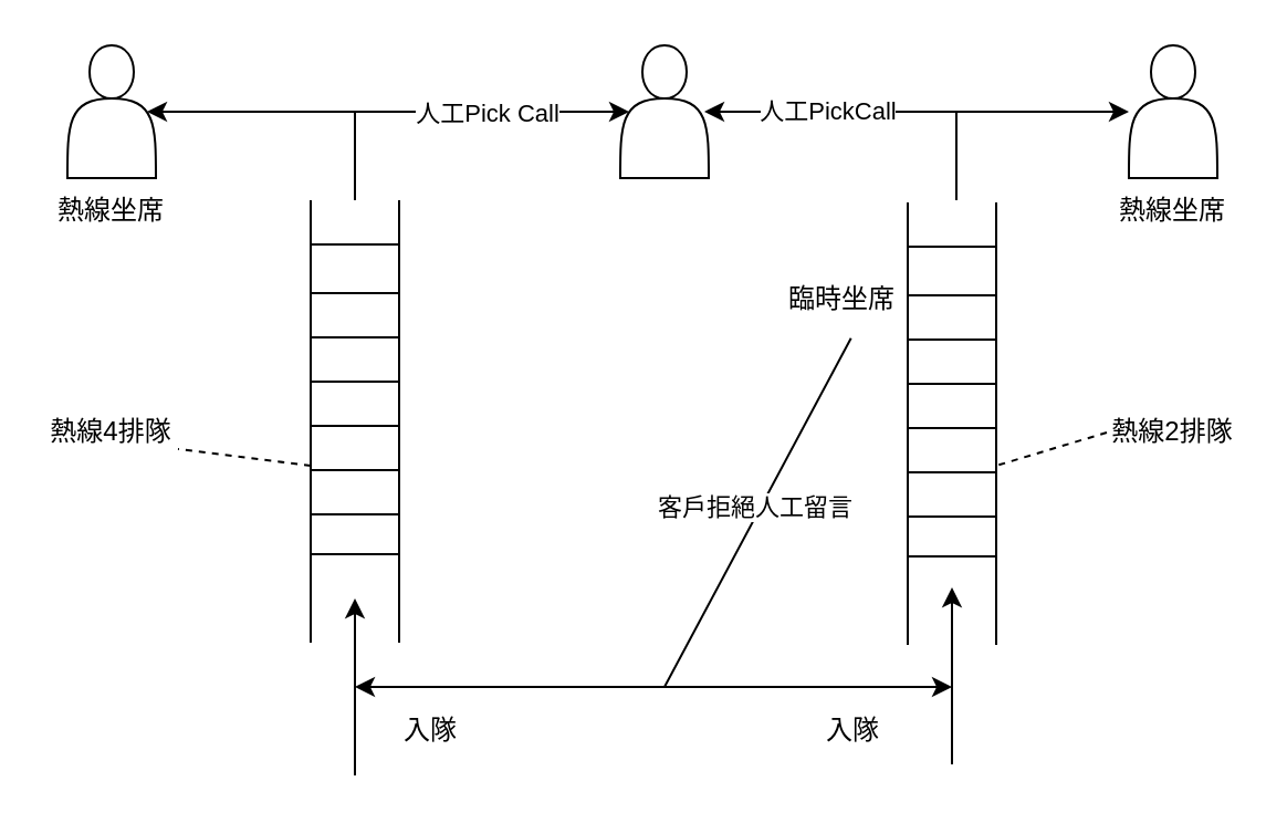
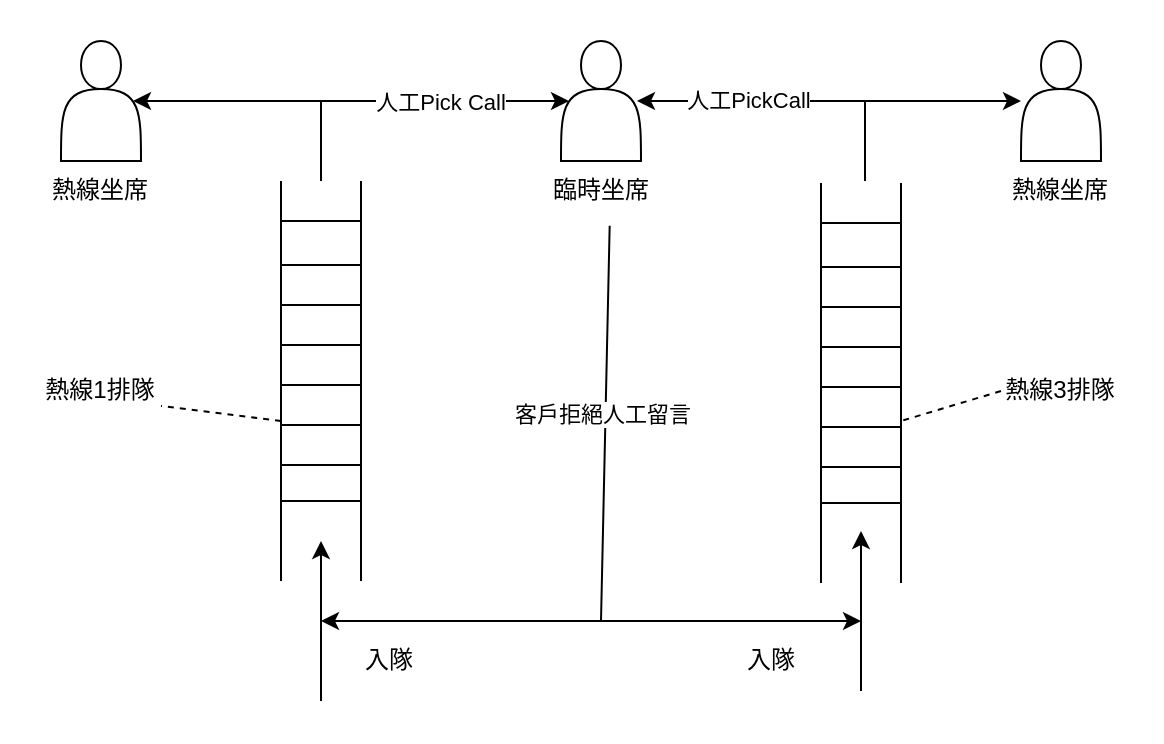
  <mxCell id="0" />
  <mxCell id="1" parent="0" />
  <mxCell id="2" value="" style="endArrow=none;html=1;rounded=0;movable=0;resizable=0;rotatable=0;deletable=0;editable=0;locked=1;connectable=0;" edge="1" parent="1"><mxGeometry width="50" height="50" relative="1" as="geometry"><mxPoint x="140" y="290" as="sourcePoint" /><mxPoint x="140" y="90" as="targetPoint" /></mxGeometry></mxCell>
  <mxCell id="3" value="" style="endArrow=none;html=1;rounded=0;movable=0;resizable=0;rotatable=0;deletable=0;editable=0;locked=1;connectable=0;" edge="1" parent="1"><mxGeometry width="50" height="50" relative="1" as="geometry"><mxPoint x="180" y="290" as="sourcePoint" /><mxPoint x="180" y="90" as="targetPoint" /></mxGeometry></mxCell>
  <mxCell id="4" value="" style="endArrow=none;html=1;rounded=0;movable=0;resizable=0;rotatable=0;deletable=0;editable=0;locked=1;connectable=0;" edge="1" parent="1"><mxGeometry width="50" height="50" relative="1" as="geometry"><mxPoint x="140" y="110" as="sourcePoint" /><mxPoint x="180" y="110" as="targetPoint" /></mxGeometry></mxCell>
  <mxCell id="5" value="" style="endArrow=none;html=1;rounded=0;movable=0;resizable=0;rotatable=0;deletable=0;editable=0;locked=1;connectable=0;" edge="1" parent="1"><mxGeometry width="50" height="50" relative="1" as="geometry"><mxPoint x="140" y="132" as="sourcePoint" /><mxPoint x="180" y="132" as="targetPoint" /></mxGeometry></mxCell>
  <mxCell id="6" value="" style="endArrow=none;html=1;rounded=0;movable=0;resizable=0;rotatable=0;deletable=0;editable=0;locked=1;connectable=0;" edge="1" parent="1"><mxGeometry width="50" height="50" relative="1" as="geometry"><mxPoint x="140" y="152" as="sourcePoint" /><mxPoint x="180" y="152" as="targetPoint" /></mxGeometry></mxCell>
  <mxCell id="7" value="" style="endArrow=none;html=1;rounded=0;movable=0;resizable=0;rotatable=0;deletable=0;editable=0;locked=1;connectable=0;" edge="1" parent="1"><mxGeometry width="50" height="50" relative="1" as="geometry"><mxPoint x="140" y="172" as="sourcePoint" /><mxPoint x="180" y="172" as="targetPoint" /></mxGeometry></mxCell>
  <mxCell id="8" value="" style="endArrow=none;html=1;rounded=0;movable=0;resizable=0;rotatable=0;deletable=0;editable=0;locked=1;connectable=0;" edge="1" parent="1"><mxGeometry width="50" height="50" relative="1" as="geometry"><mxPoint x="140" y="192" as="sourcePoint" /><mxPoint x="180" y="192" as="targetPoint" /></mxGeometry></mxCell>
  <mxCell id="9" value="" style="endArrow=none;html=1;rounded=0;movable=0;resizable=0;rotatable=0;deletable=0;editable=0;locked=1;connectable=0;" edge="1" parent="1"><mxGeometry width="50" height="50" relative="1" as="geometry"><mxPoint x="140" y="212" as="sourcePoint" /><mxPoint x="180" y="212" as="targetPoint" /></mxGeometry></mxCell>
  <mxCell id="10" value="" style="endArrow=none;html=1;rounded=0;movable=0;resizable=0;rotatable=0;deletable=0;editable=0;locked=1;connectable=0;" edge="1" parent="1"><mxGeometry width="50" height="50" relative="1" as="geometry"><mxPoint x="140" y="232" as="sourcePoint" /><mxPoint x="180" y="232" as="targetPoint" /></mxGeometry></mxCell>
  <mxCell id="11" value="" style="endArrow=classic;html=1;rounded=0;entryX=0.1;entryY=0.5;entryDx=0;entryDy=0;entryPerimeter=0;" edge="1" parent="1" target="14"><mxGeometry width="50" height="50" relative="1" as="geometry"><mxPoint x="160" y="90" as="sourcePoint" /><mxPoint x="240" y="50" as="targetPoint" /><Array as="points"><mxPoint x="160" y="50" /></Array></mxGeometry></mxCell>
  <mxCell id="12" value="人工Pick Call" style="edgeLabel;html=1;align=center;verticalAlign=middle;resizable=0;points=[];" vertex="1" connectable="0" parent="11"><mxGeometry x="0.211" y="-3" relative="1" as="geometry"><mxPoint y="-3" as="offset" /></mxGeometry></mxCell>
  <mxCell id="13" value="" style="endArrow=classic;html=1;rounded=0;entryX=0.9;entryY=0.5;entryDx=0;entryDy=0;entryPerimeter=0;" edge="1" parent="1" target="15"><mxGeometry width="50" height="50" relative="1" as="geometry"><mxPoint x="160" y="90" as="sourcePoint" /><mxPoint x="80" y="50" as="targetPoint" /><Array as="points"><mxPoint x="160" y="50" /></Array></mxGeometry></mxCell>
  <mxCell id="14" value="" style="shape=actor;whiteSpace=wrap;html=1;" vertex="1" parent="1"><mxGeometry x="280" y="20" width="40" height="60" as="geometry" /></mxCell>
  <mxCell id="15" value="" style="shape=actor;whiteSpace=wrap;html=1;" vertex="1" parent="1"><mxGeometry x="30" y="20" width="40" height="60" as="geometry" /></mxCell>
  <mxCell id="16" value="" style="endArrow=none;html=1;rounded=0;movable=0;resizable=0;rotatable=0;deletable=0;editable=0;locked=1;connectable=0;" edge="1" parent="1"><mxGeometry width="50" height="50" relative="1" as="geometry"><mxPoint x="140" y="250" as="sourcePoint" /><mxPoint x="180" y="250" as="targetPoint" /></mxGeometry></mxCell>
  <mxCell id="17" value="" style="endArrow=none;dashed=1;html=1;rounded=0;entryX=1;entryY=0.75;entryDx=0;entryDy=0;" edge="1" parent="1" target="18"><mxGeometry width="50" height="50" relative="1" as="geometry"><mxPoint x="140" y="210" as="sourcePoint" /><mxPoint x="230" y="180" as="targetPoint" /></mxGeometry></mxCell>
- <mxCell id="18" value="熱線4排隊" style="text;html=1;strokeColor=none;fillColor=none;align=center;verticalAlign=middle;whiteSpace=wrap;rounded=0;" vertex="1" parent="1"><mxGeometry x="20" y="180" width="60" height="30" as="geometry" /></mxCell>
+ <mxCell id="18" value="熱線1排隊" style="text;html=1;strokeColor=none;fillColor=none;align=center;verticalAlign=middle;whiteSpace=wrap;rounded=0;" vertex="1" parent="1"><mxGeometry x="20" y="180" width="60" height="30" as="geometry" /></mxCell>
  <mxCell id="19" value="入隊" style="text;html=1;align=center;verticalAlign=middle;resizable=0;points=[];autosize=1;strokeColor=none;fillColor=none;" vertex="1" parent="1"><mxGeometry x="169" y="315" width="50" height="30" as="geometry" /></mxCell>
  <mxCell id="20" value="熱線坐席" style="text;html=1;strokeColor=none;fillColor=none;align=center;verticalAlign=middle;whiteSpace=wrap;rounded=0;" vertex="1" parent="1"><mxGeometry x="20" y="80" width="60" height="30" as="geometry" /></mxCell>
- <mxCell id="21" value="臨時坐席" style="text;html=1;align=center;verticalAlign=middle;resizable=0;points=[];autosize=1;strokeColor=none;fillColor=none;" vertex="1" parent="1"><mxGeometry x="345" y="120" width="70" height="30" as="geometry" /></mxCell>
+ <mxCell id="21" value="臨時坐席" style="text;html=1;align=center;verticalAlign=middle;resizable=0;points=[];autosize=1;strokeColor=none;fillColor=none;" vertex="1" parent="1"><mxGeometry x="265" y="80" width="70" height="30" as="geometry" /></mxCell>
  <mxCell id="22" value="" style="endArrow=classic;html=1;rounded=0;" edge="1" parent="1"><mxGeometry width="50" height="50" relative="1" as="geometry"><mxPoint x="160" y="350" as="sourcePoint" /><mxPoint x="160" y="270" as="targetPoint" /></mxGeometry></mxCell>
  <mxCell id="23" value="" style="endArrow=classic;html=1;rounded=0;exitX=0.562;exitY=1.078;exitDx=0;exitDy=0;exitPerimeter=0;" edge="1" parent="1" source="21"><mxGeometry width="50" height="50" relative="1" as="geometry"><mxPoint x="300" y="160" as="sourcePoint" /><mxPoint x="160" y="310" as="targetPoint" /><Array as="points"><mxPoint x="300" y="310" /></Array></mxGeometry></mxCell>
  <mxCell id="24" value="客戶拒絕人工留言" style="edgeLabel;html=1;align=center;verticalAlign=middle;resizable=0;points=[];" vertex="1" connectable="0" parent="23"><mxGeometry x="-0.441" y="-4" relative="1" as="geometry"><mxPoint x="2" as="offset" /></mxGeometry></mxCell>
  <mxCell id="25" value="" style="endArrow=none;html=1;rounded=0;movable=0;resizable=0;rotatable=0;deletable=0;editable=0;locked=1;connectable=0;" edge="1" parent="1"><mxGeometry width="50" height="50" relative="1" as="geometry"><mxPoint x="410" y="291" as="sourcePoint" /><mxPoint x="410" y="91" as="targetPoint" /></mxGeometry></mxCell>
  <mxCell id="26" value="" style="endArrow=none;html=1;rounded=0;movable=0;resizable=0;rotatable=0;deletable=0;editable=0;locked=1;connectable=0;" edge="1" parent="1"><mxGeometry width="50" height="50" relative="1" as="geometry"><mxPoint x="450" y="291" as="sourcePoint" /><mxPoint x="450" y="91" as="targetPoint" /></mxGeometry></mxCell>
  <mxCell id="27" value="" style="endArrow=none;html=1;rounded=0;movable=0;resizable=0;rotatable=0;deletable=0;editable=0;locked=1;connectable=0;" edge="1" parent="1"><mxGeometry width="50" height="50" relative="1" as="geometry"><mxPoint x="410" y="111" as="sourcePoint" /><mxPoint x="450" y="111" as="targetPoint" /></mxGeometry></mxCell>
  <mxCell id="28" value="" style="endArrow=none;html=1;rounded=0;movable=0;resizable=0;rotatable=0;deletable=0;editable=0;locked=1;connectable=0;" edge="1" parent="1"><mxGeometry width="50" height="50" relative="1" as="geometry"><mxPoint x="410" y="133" as="sourcePoint" /><mxPoint x="450" y="133" as="targetPoint" /></mxGeometry></mxCell>
  <mxCell id="29" value="" style="endArrow=none;html=1;rounded=0;movable=0;resizable=0;rotatable=0;deletable=0;editable=0;locked=1;connectable=0;" edge="1" parent="1"><mxGeometry width="50" height="50" relative="1" as="geometry"><mxPoint x="410" y="153" as="sourcePoint" /><mxPoint x="450" y="153" as="targetPoint" /></mxGeometry></mxCell>
  <mxCell id="30" value="" style="endArrow=none;html=1;rounded=0;movable=0;resizable=0;rotatable=0;deletable=0;editable=0;locked=1;connectable=0;" edge="1" parent="1"><mxGeometry width="50" height="50" relative="1" as="geometry"><mxPoint x="410" y="173" as="sourcePoint" /><mxPoint x="450" y="173" as="targetPoint" /></mxGeometry></mxCell>
  <mxCell id="31" value="" style="endArrow=none;html=1;rounded=0;movable=0;resizable=0;rotatable=0;deletable=0;editable=0;locked=1;connectable=0;" edge="1" parent="1"><mxGeometry width="50" height="50" relative="1" as="geometry"><mxPoint x="410" y="193" as="sourcePoint" /><mxPoint x="450" y="193" as="targetPoint" /></mxGeometry></mxCell>
  <mxCell id="32" value="" style="endArrow=none;html=1;rounded=0;movable=0;resizable=0;rotatable=0;deletable=0;editable=0;locked=1;connectable=0;" edge="1" parent="1"><mxGeometry width="50" height="50" relative="1" as="geometry"><mxPoint x="410" y="213" as="sourcePoint" /><mxPoint x="450" y="213" as="targetPoint" /></mxGeometry></mxCell>
  <mxCell id="33" value="" style="endArrow=none;html=1;rounded=0;movable=0;resizable=0;rotatable=0;deletable=0;editable=0;locked=1;connectable=0;" edge="1" parent="1"><mxGeometry width="50" height="50" relative="1" as="geometry"><mxPoint x="410" y="233" as="sourcePoint" /><mxPoint x="450" y="233" as="targetPoint" /></mxGeometry></mxCell>
  <mxCell id="34" value="" style="endArrow=none;html=1;rounded=0;movable=0;resizable=0;rotatable=0;deletable=0;editable=0;locked=1;connectable=0;" edge="1" parent="1"><mxGeometry width="50" height="50" relative="1" as="geometry"><mxPoint x="410" y="251" as="sourcePoint" /><mxPoint x="450" y="251" as="targetPoint" /></mxGeometry></mxCell>
  <mxCell id="35" value="" style="endArrow=classic;html=1;rounded=0;" edge="1" parent="1"><mxGeometry width="50" height="50" relative="1" as="geometry"><mxPoint x="430" y="345" as="sourcePoint" /><mxPoint x="430" y="265" as="targetPoint" /></mxGeometry></mxCell>
  <mxCell id="36" value="" style="endArrow=classic;html=1;rounded=0;" edge="1" parent="1"><mxGeometry width="50" height="50" relative="1" as="geometry"><mxPoint x="300" y="310" as="sourcePoint" /><mxPoint x="430" y="310" as="targetPoint" /></mxGeometry></mxCell>
  <mxCell id="37" value="入隊" style="text;html=1;align=center;verticalAlign=middle;resizable=0;points=[];autosize=1;strokeColor=none;fillColor=none;" vertex="1" parent="1"><mxGeometry x="360" y="315" width="50" height="30" as="geometry" /></mxCell>
  <mxCell id="38" value="" style="shape=actor;whiteSpace=wrap;html=1;" vertex="1" parent="1"><mxGeometry x="510" y="20" width="40" height="60" as="geometry" /></mxCell>
  <mxCell id="39" value="" style="endArrow=classic;html=1;rounded=0;" edge="1" parent="1"><mxGeometry width="50" height="50" relative="1" as="geometry"><mxPoint x="432" y="90" as="sourcePoint" /><mxPoint x="510" y="50" as="targetPoint" /><Array as="points"><mxPoint x="432" y="50" /></Array></mxGeometry></mxCell>
  <mxCell id="40" value="" style="endArrow=classic;html=1;rounded=0;entryX=0.9;entryY=0.5;entryDx=0;entryDy=0;entryPerimeter=0;" edge="1" parent="1"><mxGeometry width="50" height="50" relative="1" as="geometry"><mxPoint x="432" y="90" as="sourcePoint" /><mxPoint x="318" y="50" as="targetPoint" /><Array as="points"><mxPoint x="432" y="50" /></Array></mxGeometry></mxCell>
  <mxCell id="41" value="人工PickCall" style="edgeLabel;html=1;align=center;verticalAlign=middle;resizable=0;points=[];" vertex="1" connectable="0" parent="40"><mxGeometry x="0.268" y="-2" relative="1" as="geometry"><mxPoint x="-1" y="1" as="offset" /></mxGeometry></mxCell>
  <mxCell id="42" value="熱線坐席" style="text;html=1;strokeColor=none;fillColor=none;align=center;verticalAlign=middle;whiteSpace=wrap;rounded=0;" vertex="1" parent="1"><mxGeometry x="500" y="80" width="60" height="30" as="geometry" /></mxCell>
- <mxCell id="43" value="熱線2排隊" style="text;html=1;strokeColor=none;fillColor=none;align=center;verticalAlign=middle;whiteSpace=wrap;rounded=0;" vertex="1" parent="1"><mxGeometry x="500" y="180" width="60" height="30" as="geometry" /></mxCell>
+ <mxCell id="43" value="熱線3排隊" style="text;html=1;strokeColor=none;fillColor=none;align=center;verticalAlign=middle;whiteSpace=wrap;rounded=0;" vertex="1" parent="1"><mxGeometry x="500" y="180" width="60" height="30" as="geometry" /></mxCell>
  <mxCell id="44" value="" style="endArrow=none;dashed=1;html=1;rounded=0;exitX=0;exitY=0.5;exitDx=0;exitDy=0;" edge="1" parent="1" source="43"><mxGeometry width="50" height="50" relative="1" as="geometry"><mxPoint x="490" y="210" as="sourcePoint" /><mxPoint x="450" y="210" as="targetPoint" /></mxGeometry></mxCell>
